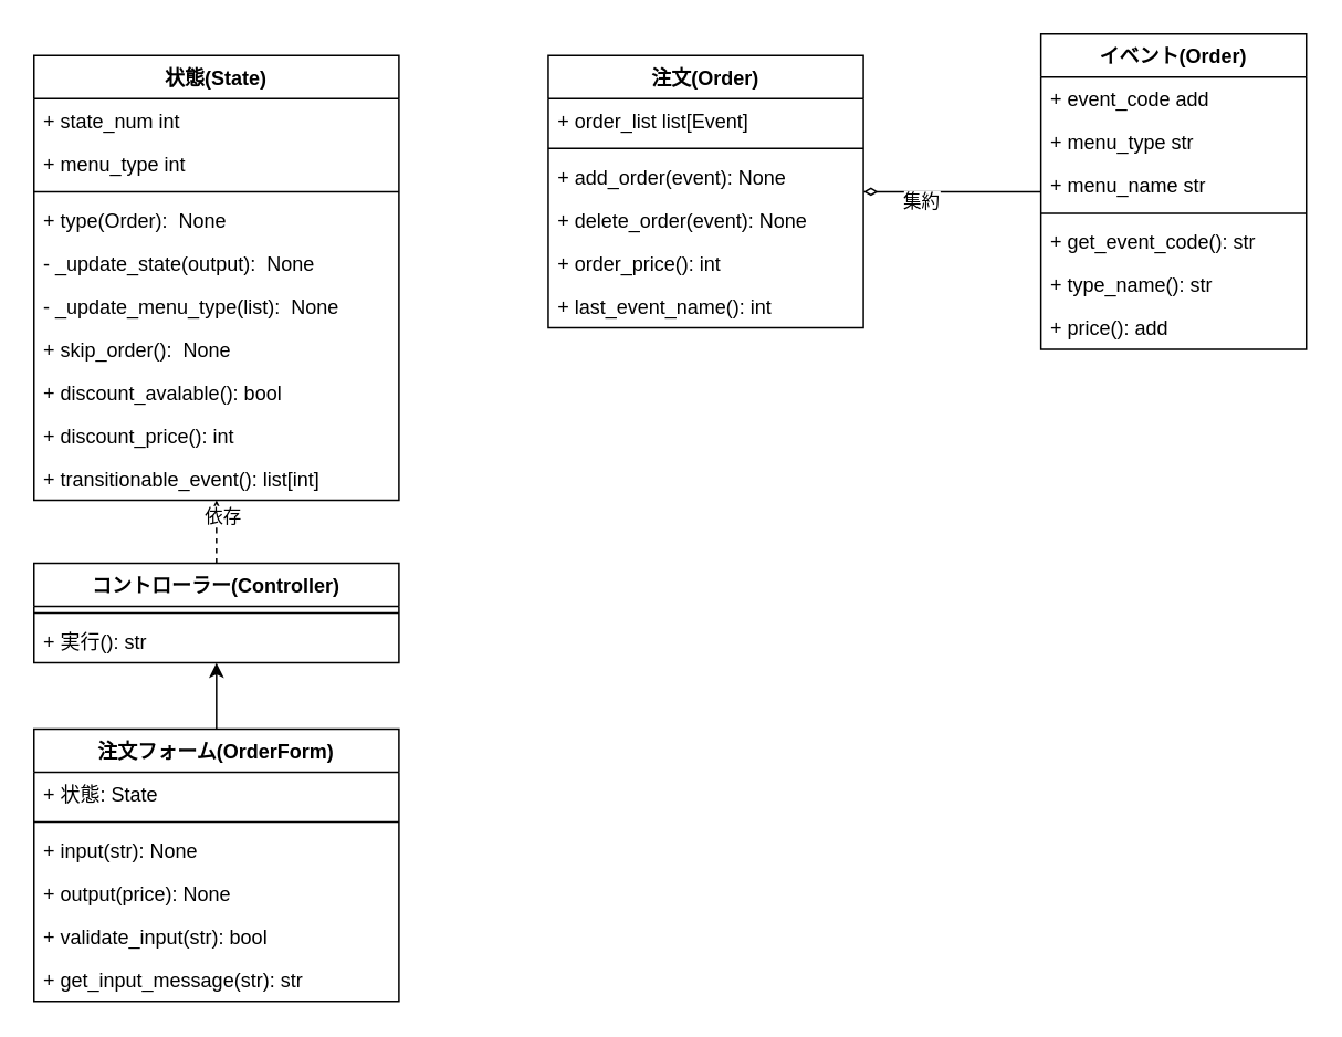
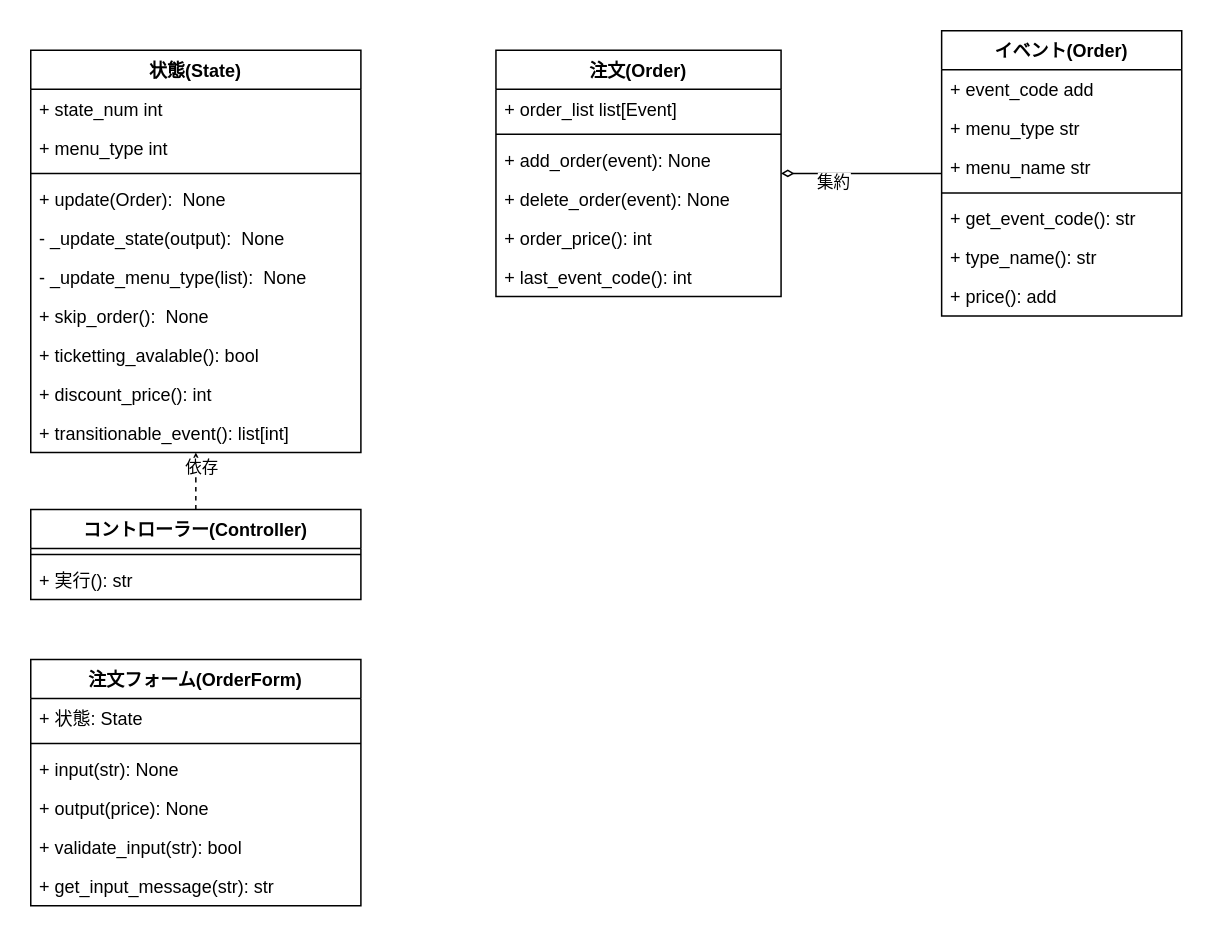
  <mxCell id="0" />
  <mxCell id="1" parent="0" />
  <mxCell id="2" value="状態(State)" style="swimlane;fontStyle=1;align=center;verticalAlign=top;childLayout=stackLayout;horizontal=1;startSize=26;horizontalStack=0;resizeParent=1;resizeParentMax=0;resizeLast=0;collapsible=1;marginBottom=0;" parent="1" vertex="1"><mxGeometry x="20" y="33" width="220" height="268" as="geometry" /></mxCell>
  <mxCell id="3" value="+ state_num int" style="text;strokeColor=none;fillColor=none;align=left;verticalAlign=top;spacingLeft=4;spacingRight=4;overflow=hidden;rotatable=0;points=[[0,0.5],[1,0.5]];portConstraint=eastwest;" parent="2" vertex="1"><mxGeometry y="26" width="220" height="26" as="geometry" /></mxCell>
  <mxCell id="4" value="+ menu_type int" style="text;strokeColor=none;fillColor=none;align=left;verticalAlign=top;spacingLeft=4;spacingRight=4;overflow=hidden;rotatable=0;points=[[0,0.5],[1,0.5]];portConstraint=eastwest;" vertex="1" parent="2"><mxGeometry y="52" width="220" height="26" as="geometry" /></mxCell>
  <mxCell id="5" value="" style="line;strokeWidth=1;fillColor=none;align=left;verticalAlign=middle;spacingTop=-1;spacingLeft=3;spacingRight=3;rotatable=0;labelPosition=right;points=[];portConstraint=eastwest;" parent="2" vertex="1"><mxGeometry y="78" width="220" height="8" as="geometry" /></mxCell>
- <mxCell id="6" value="+ type(Order):  None" style="text;strokeColor=none;fillColor=none;align=left;verticalAlign=top;spacingLeft=4;spacingRight=4;overflow=hidden;rotatable=0;points=[[0,0.5],[1,0.5]];portConstraint=eastwest;" parent="2" vertex="1"><mxGeometry y="86" width="220" height="26" as="geometry" /></mxCell>
+ <mxCell id="6" value="+ update(Order):  None" style="text;strokeColor=none;fillColor=none;align=left;verticalAlign=top;spacingLeft=4;spacingRight=4;overflow=hidden;rotatable=0;points=[[0,0.5],[1,0.5]];portConstraint=eastwest;" parent="2" vertex="1"><mxGeometry y="86" width="220" height="26" as="geometry" /></mxCell>
  <mxCell id="7" value="- _update_state(output):  None" style="text;strokeColor=none;fillColor=none;align=left;verticalAlign=top;spacingLeft=4;spacingRight=4;overflow=hidden;rotatable=0;points=[[0,0.5],[1,0.5]];portConstraint=eastwest;" vertex="1" parent="2"><mxGeometry y="112" width="220" height="26" as="geometry" /></mxCell>
  <mxCell id="8" value="- _update_menu_type(list):  None" style="text;strokeColor=none;fillColor=none;align=left;verticalAlign=top;spacingLeft=4;spacingRight=4;overflow=hidden;rotatable=0;points=[[0,0.5],[1,0.5]];portConstraint=eastwest;" vertex="1" parent="2"><mxGeometry y="138" width="220" height="26" as="geometry" /></mxCell>
  <mxCell id="9" value="+ skip_order():  None" style="text;strokeColor=none;fillColor=none;align=left;verticalAlign=top;spacingLeft=4;spacingRight=4;overflow=hidden;rotatable=0;points=[[0,0.5],[1,0.5]];portConstraint=eastwest;" vertex="1" parent="2"><mxGeometry y="164" width="220" height="26" as="geometry" /></mxCell>
- <mxCell id="10" value="+ discount_avalable(): bool" style="text;strokeColor=none;fillColor=none;align=left;verticalAlign=top;spacingLeft=4;spacingRight=4;overflow=hidden;rotatable=0;points=[[0,0.5],[1,0.5]];portConstraint=eastwest;" parent="2" vertex="1"><mxGeometry y="190" width="220" height="26" as="geometry" /></mxCell>
+ <mxCell id="10" value="+ ticketting_avalable(): bool" style="text;strokeColor=none;fillColor=none;align=left;verticalAlign=top;spacingLeft=4;spacingRight=4;overflow=hidden;rotatable=0;points=[[0,0.5],[1,0.5]];portConstraint=eastwest;" parent="2" vertex="1"><mxGeometry y="190" width="220" height="26" as="geometry" /></mxCell>
  <mxCell id="11" value="+ discount_price(): int" style="text;strokeColor=none;fillColor=none;align=left;verticalAlign=top;spacingLeft=4;spacingRight=4;overflow=hidden;rotatable=0;points=[[0,0.5],[1,0.5]];portConstraint=eastwest;" parent="2" vertex="1"><mxGeometry y="216" width="220" height="26" as="geometry" /></mxCell>
  <mxCell id="12" value="+ transitionable_event(): list[int]" style="text;strokeColor=none;fillColor=none;align=left;verticalAlign=top;spacingLeft=4;spacingRight=4;overflow=hidden;rotatable=0;points=[[0,0.5],[1,0.5]];portConstraint=eastwest;" parent="2" vertex="1"><mxGeometry y="242" width="220" height="26" as="geometry" /></mxCell>
  <mxCell id="13" value="注文(Order)" style="swimlane;fontStyle=1;align=center;verticalAlign=top;childLayout=stackLayout;horizontal=1;startSize=26;horizontalStack=0;resizeParent=1;resizeParentMax=0;resizeLast=0;collapsible=1;marginBottom=0;" parent="1" vertex="1"><mxGeometry x="330" y="33" width="190" height="164" as="geometry" /></mxCell>
  <mxCell id="14" value="+ order_list list[Event]" style="text;strokeColor=none;fillColor=none;align=left;verticalAlign=top;spacingLeft=4;spacingRight=4;overflow=hidden;rotatable=0;points=[[0,0.5],[1,0.5]];portConstraint=eastwest;" parent="13" vertex="1"><mxGeometry y="26" width="190" height="26" as="geometry" /></mxCell>
  <mxCell id="15" value="" style="line;strokeWidth=1;fillColor=none;align=left;verticalAlign=middle;spacingTop=-1;spacingLeft=3;spacingRight=3;rotatable=0;labelPosition=right;points=[];portConstraint=eastwest;" parent="13" vertex="1"><mxGeometry y="52" width="190" height="8" as="geometry" /></mxCell>
  <mxCell id="16" value="+ add_order(event): None" style="text;strokeColor=none;fillColor=none;align=left;verticalAlign=top;spacingLeft=4;spacingRight=4;overflow=hidden;rotatable=0;points=[[0,0.5],[1,0.5]];portConstraint=eastwest;" parent="13" vertex="1"><mxGeometry y="60" width="190" height="26" as="geometry" /></mxCell>
  <mxCell id="17" value="+ delete_order(event): None" style="text;strokeColor=none;fillColor=none;align=left;verticalAlign=top;spacingLeft=4;spacingRight=4;overflow=hidden;rotatable=0;points=[[0,0.5],[1,0.5]];portConstraint=eastwest;" parent="13" vertex="1"><mxGeometry y="86" width="190" height="26" as="geometry" /></mxCell>
  <mxCell id="18" value="+ order_price(): int" style="text;strokeColor=none;fillColor=none;align=left;verticalAlign=top;spacingLeft=4;spacingRight=4;overflow=hidden;rotatable=0;points=[[0,0.5],[1,0.5]];portConstraint=eastwest;" parent="13" vertex="1"><mxGeometry y="112" width="190" height="26" as="geometry" /></mxCell>
- <mxCell id="19" value="+ last_event_name(): int" style="text;strokeColor=none;fillColor=none;align=left;verticalAlign=top;spacingLeft=4;spacingRight=4;overflow=hidden;rotatable=0;points=[[0,0.5],[1,0.5]];portConstraint=eastwest;" vertex="1" parent="13"><mxGeometry y="138" width="190" height="26" as="geometry" /></mxCell>
+ <mxCell id="19" value="+ last_event_code(): int" style="text;strokeColor=none;fillColor=none;align=left;verticalAlign=top;spacingLeft=4;spacingRight=4;overflow=hidden;rotatable=0;points=[[0,0.5],[1,0.5]];portConstraint=eastwest;" vertex="1" parent="13"><mxGeometry y="138" width="190" height="26" as="geometry" /></mxCell>
  <mxCell id="20" style="edgeStyle=orthogonalEdgeStyle;rounded=0;orthogonalLoop=1;jettySize=auto;html=1;endArrow=diamondThin;endFill=0;" parent="1" source="22" target="13" edge="1"><mxGeometry relative="1" as="geometry" /></mxCell>
  <mxCell id="21" value="集約" style="edgeLabel;html=1;align=center;verticalAlign=middle;resizable=0;points=[];" parent="20" vertex="1" connectable="0"><mxGeometry x="0.369" y="5" relative="1" as="geometry"><mxPoint as="offset" /></mxGeometry></mxCell>
  <mxCell id="22" value="イベント(Order)" style="swimlane;fontStyle=1;align=center;verticalAlign=top;childLayout=stackLayout;horizontal=1;startSize=26;horizontalStack=0;resizeParent=1;resizeParentMax=0;resizeLast=0;collapsible=1;marginBottom=0;" parent="1" vertex="1"><mxGeometry x="627" y="20" width="160" height="190" as="geometry" /></mxCell>
  <mxCell id="23" value="+ event_code add" style="text;strokeColor=none;fillColor=none;align=left;verticalAlign=top;spacingLeft=4;spacingRight=4;overflow=hidden;rotatable=0;points=[[0,0.5],[1,0.5]];portConstraint=eastwest;" parent="22" vertex="1"><mxGeometry y="26" width="160" height="26" as="geometry" /></mxCell>
  <mxCell id="24" value="+ menu_type str" style="text;strokeColor=none;fillColor=none;align=left;verticalAlign=top;spacingLeft=4;spacingRight=4;overflow=hidden;rotatable=0;points=[[0,0.5],[1,0.5]];portConstraint=eastwest;" parent="22" vertex="1"><mxGeometry y="52" width="160" height="26" as="geometry" /></mxCell>
  <mxCell id="25" value="+ menu_name str" style="text;strokeColor=none;fillColor=none;align=left;verticalAlign=top;spacingLeft=4;spacingRight=4;overflow=hidden;rotatable=0;points=[[0,0.5],[1,0.5]];portConstraint=eastwest;" parent="22" vertex="1"><mxGeometry y="78" width="160" height="26" as="geometry" /></mxCell>
  <mxCell id="26" value="" style="line;strokeWidth=1;fillColor=none;align=left;verticalAlign=middle;spacingTop=-1;spacingLeft=3;spacingRight=3;rotatable=0;labelPosition=right;points=[];portConstraint=eastwest;" parent="22" vertex="1"><mxGeometry y="104" width="160" height="8" as="geometry" /></mxCell>
  <mxCell id="27" value="+ get_event_code(): str" style="text;strokeColor=none;fillColor=none;align=left;verticalAlign=top;spacingLeft=4;spacingRight=4;overflow=hidden;rotatable=0;points=[[0,0.5],[1,0.5]];portConstraint=eastwest;" parent="22" vertex="1"><mxGeometry y="112" width="160" height="26" as="geometry" /></mxCell>
  <mxCell id="28" value="+ type_name(): str" style="text;strokeColor=none;fillColor=none;align=left;verticalAlign=top;spacingLeft=4;spacingRight=4;overflow=hidden;rotatable=0;points=[[0,0.5],[1,0.5]];portConstraint=eastwest;" vertex="1" parent="22"><mxGeometry y="138" width="160" height="26" as="geometry" /></mxCell>
  <mxCell id="29" value="+ price(): add" style="text;strokeColor=none;fillColor=none;align=left;verticalAlign=top;spacingLeft=4;spacingRight=4;overflow=hidden;rotatable=0;points=[[0,0.5],[1,0.5]];portConstraint=eastwest;" parent="22" vertex="1"><mxGeometry y="164" width="160" height="26" as="geometry" /></mxCell>
  <mxCell id="30" style="edgeStyle=orthogonalEdgeStyle;rounded=0;orthogonalLoop=1;jettySize=auto;html=1;dashed=1;endArrow=block;endFill=0;" parent="1" source="32" target="2" edge="1"><mxGeometry relative="1" as="geometry" /></mxCell>
  <mxCell id="31" value="依存" style="edgeLabel;html=1;align=center;verticalAlign=middle;resizable=0;points=[];" parent="30" vertex="1" connectable="0"><mxGeometry x="0.582" y="-3" relative="1" as="geometry"><mxPoint as="offset" /></mxGeometry></mxCell>
  <mxCell id="32" value="コントローラー(Controller)" style="swimlane;fontStyle=1;align=center;verticalAlign=top;childLayout=stackLayout;horizontal=1;startSize=26;horizontalStack=0;resizeParent=1;resizeParentMax=0;resizeLast=0;collapsible=1;marginBottom=0;" parent="1" vertex="1"><mxGeometry x="20" y="339" width="220" height="60" as="geometry" /></mxCell>
  <mxCell id="33" value="" style="line;strokeWidth=1;fillColor=none;align=left;verticalAlign=middle;spacingTop=-1;spacingLeft=3;spacingRight=3;rotatable=0;labelPosition=right;points=[];portConstraint=eastwest;" parent="32" vertex="1"><mxGeometry y="26" width="220" height="8" as="geometry" /></mxCell>
  <mxCell id="34" value="+ 実行(): str" style="text;strokeColor=none;fillColor=none;align=left;verticalAlign=top;spacingLeft=4;spacingRight=4;overflow=hidden;rotatable=0;points=[[0,0.5],[1,0.5]];portConstraint=eastwest;" parent="32" vertex="1"><mxGeometry y="34" width="220" height="26" as="geometry" /></mxCell>
- <mxCell id="35" style="edgeStyle=orthogonalEdgeStyle;rounded=0;orthogonalLoop=1;jettySize=auto;html=1;" parent="1" source="36" target="32" edge="1"><mxGeometry relative="1" as="geometry"><Array as="points"><mxPoint x="120" y="469" /><mxPoint x="120" y="469" /></Array></mxGeometry></mxCell>
  <mxCell id="36" value="注文フォーム(OrderForm)" style="swimlane;fontStyle=1;align=center;verticalAlign=top;childLayout=stackLayout;horizontal=1;startSize=26;horizontalStack=0;resizeParent=1;resizeParentMax=0;resizeLast=0;collapsible=1;marginBottom=0;" parent="1" vertex="1"><mxGeometry x="20" y="439" width="220" height="164" as="geometry" /></mxCell>
  <mxCell id="37" value="+ 状態: State" style="text;strokeColor=none;fillColor=none;align=left;verticalAlign=top;spacingLeft=4;spacingRight=4;overflow=hidden;rotatable=0;points=[[0,0.5],[1,0.5]];portConstraint=eastwest;" vertex="1" parent="36"><mxGeometry y="26" width="220" height="26" as="geometry" /></mxCell>
  <mxCell id="38" value="" style="line;strokeWidth=1;fillColor=none;align=left;verticalAlign=middle;spacingTop=-1;spacingLeft=3;spacingRight=3;rotatable=0;labelPosition=right;points=[];portConstraint=eastwest;" parent="36" vertex="1"><mxGeometry y="52" width="220" height="8" as="geometry" /></mxCell>
  <mxCell id="39" value="+ input(str): None " style="text;strokeColor=none;fillColor=none;align=left;verticalAlign=top;spacingLeft=4;spacingRight=4;overflow=hidden;rotatable=0;points=[[0,0.5],[1,0.5]];portConstraint=eastwest;" parent="36" vertex="1"><mxGeometry y="60" width="220" height="26" as="geometry" /></mxCell>
  <mxCell id="40" value="+ output(price): None" style="text;strokeColor=none;fillColor=none;align=left;verticalAlign=top;spacingLeft=4;spacingRight=4;overflow=hidden;rotatable=0;points=[[0,0.5],[1,0.5]];portConstraint=eastwest;" parent="36" vertex="1"><mxGeometry y="86" width="220" height="26" as="geometry" /></mxCell>
  <mxCell id="41" value="+ validate_input(str): bool" style="text;strokeColor=none;fillColor=none;align=left;verticalAlign=top;spacingLeft=4;spacingRight=4;overflow=hidden;rotatable=0;points=[[0,0.5],[1,0.5]];portConstraint=eastwest;" vertex="1" parent="36"><mxGeometry y="112" width="220" height="26" as="geometry" /></mxCell>
  <mxCell id="42" value="+ get_input_message(str): str " style="text;strokeColor=none;fillColor=none;align=left;verticalAlign=top;spacingLeft=4;spacingRight=4;overflow=hidden;rotatable=0;points=[[0,0.5],[1,0.5]];portConstraint=eastwest;" vertex="1" parent="36"><mxGeometry y="138" width="220" height="26" as="geometry" /></mxCell>
